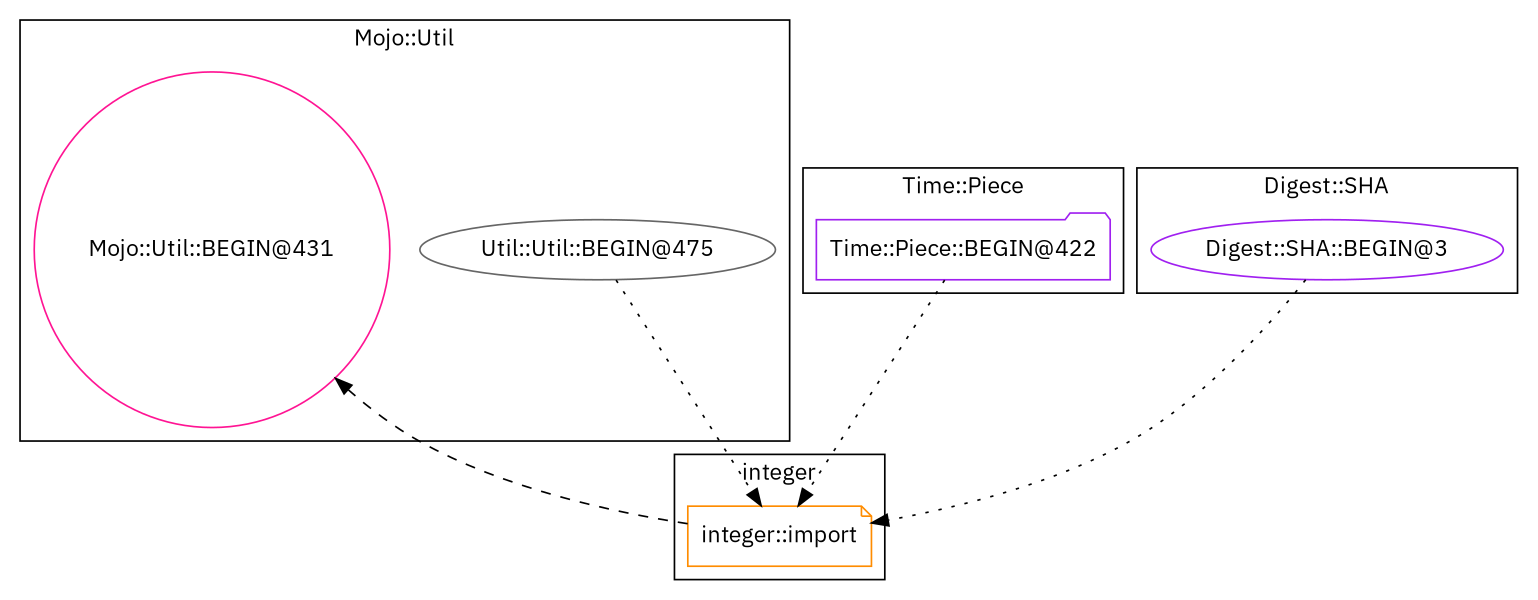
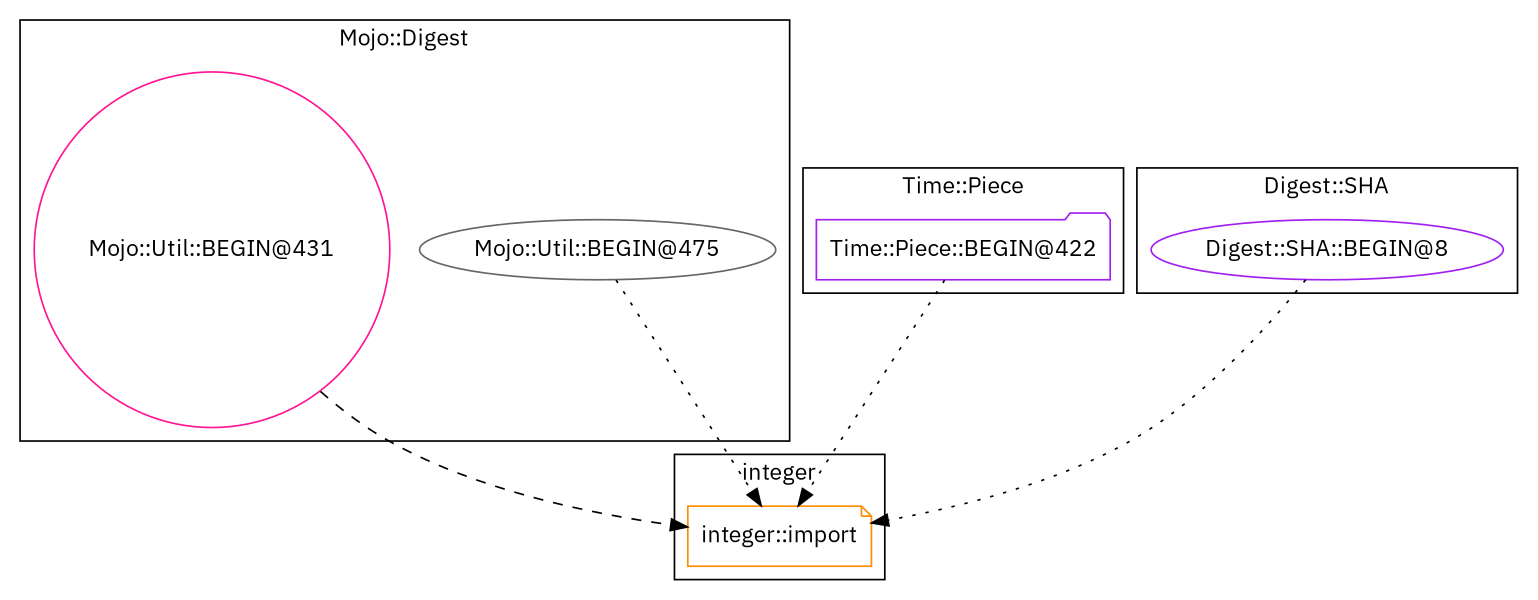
  digraph {
    fontname="IBM Plex Sans"
    node [color=purple fontname="IBM Plex Sans" shape=ellipse]
    edge [fontname="IBM Plex Sans" style=dotted]
    "integer::import" [color=darkorange shape=note]
    "Time::Piece::BEGIN@422" [shape=folder]
-   "Digest::SHA::BEGIN@8" [label="Digest::SHA::BEGIN@3"]
-   "Mojo::Util::BEGIN@475" [color=gray40 label="Util::Util::BEGIN@475"]
+   "Digest::SHA::BEGIN@8"
+   "Mojo::Util::BEGIN@475" [color=gray40]
    "Mojo::Util::BEGIN@431" [color=deeppink shape=circle]
    subgraph cluster_1 {
      label=integer
      "integer::import"
    }
    subgraph cluster_2 {
      label="Time::Piece"
      "Time::Piece::BEGIN@422"
    }
    subgraph cluster_3 {
      label="Digest::SHA"
      "Digest::SHA::BEGIN@8"
    }
    subgraph cluster_4 {
-     label="Mojo::Util"
+     label="Mojo::Digest"
      "Mojo::Util::BEGIN@475"
      "Mojo::Util::BEGIN@431"
    }
    "Time::Piece::BEGIN@422" -> "integer::import"
    "Digest::SHA::BEGIN@8" -> "integer::import"
    "Mojo::Util::BEGIN@475" -> "integer::import"
-   "integer::import" -> "Mojo::Util::BEGIN@431" [style=dashed]
+   "Mojo::Util::BEGIN@431" -> "integer::import" [style=dashed]
  }
